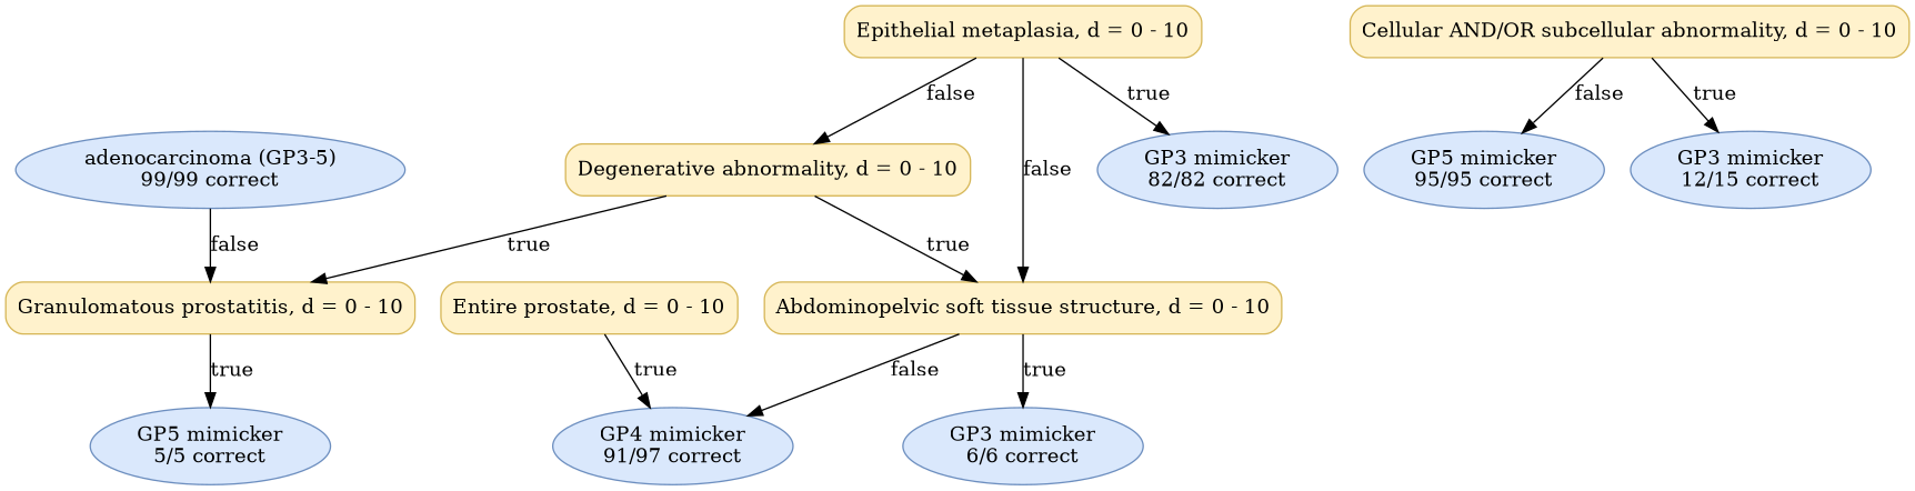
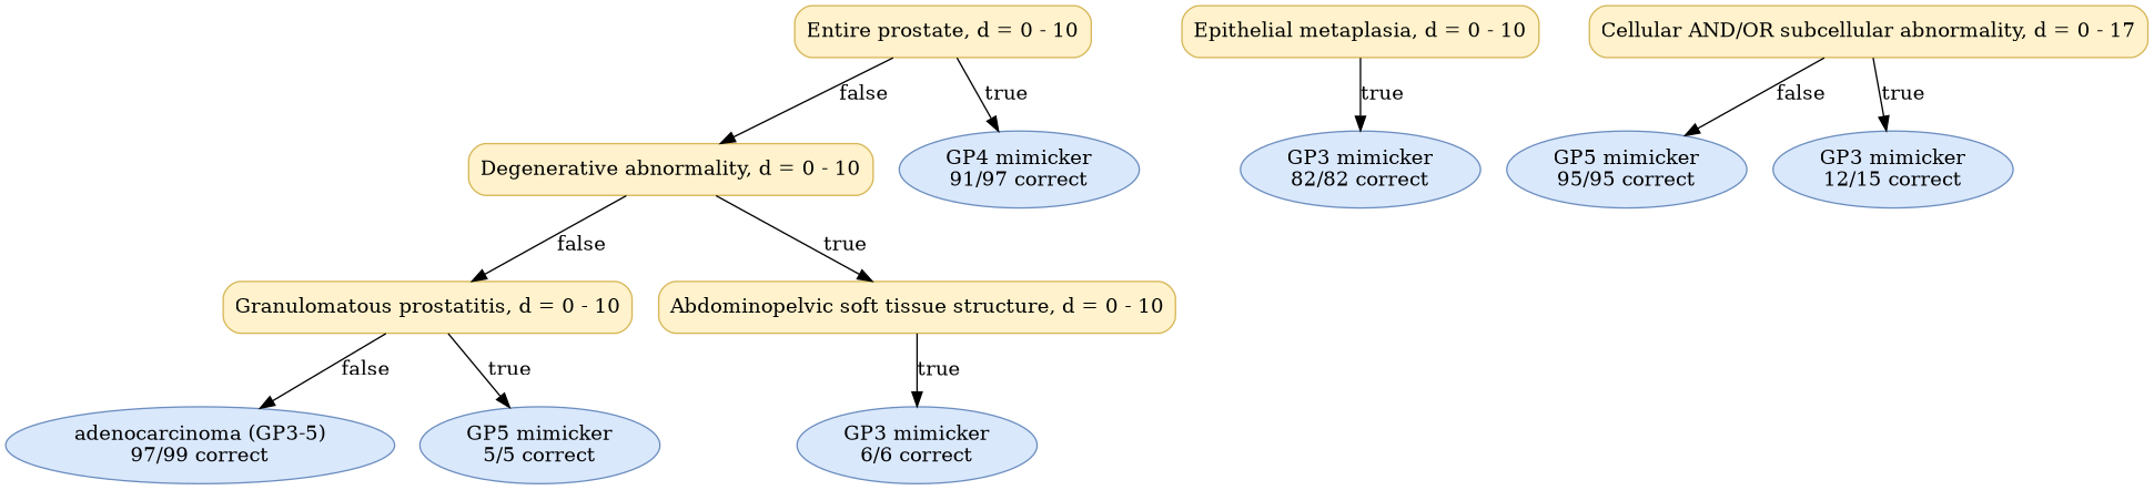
  digraph {
    fontname="Times-Roman"
    node [color="#6C8EBF" fillcolor="#DAE8FC" fontname="Times-Roman" shape=ellipse style="rounded,filled"]
    n1 [color="#D6B656" fillcolor="#FFF2CC" label="Entire prostate, d = 0 - 10" shape=box]
    n2 [color="#D6B656" fillcolor="#FFF2CC" label="Degenerative abnormality, d = 0 - 10" shape=box]
    n3 [label=<GP4 mimicker<br/>91/97 correct>]
    n4 [color="#D6B656" fillcolor="#FFF2CC" label="Granulomatous prostatitis, d = 0 - 10" shape=box]
    n5 [color="#D6B656" fillcolor="#FFF2CC" label="Abdominopelvic soft tissue structure, d = 0 - 10" shape=box]
    n6 [color="#D6B656" fillcolor="#FFF2CC" label="Epithelial metaplasia, d = 0 - 10" shape=box]
    n7 [label=<GP3 mimicker<br/>82/82 correct>]
-   n8 [label=<adenocarcinoma (GP3-5)<br/>99/99 correct>]
+   n8 [label=<adenocarcinoma (GP3-5)<br/>97/99 correct>]
    n9 [label=<GP5 mimicker<br/>5/5 correct>]
-   n10 [color="#D6B656" fillcolor="#FFF2CC" label="Cellular AND/OR subcellular abnormality, d = 0 - 10" shape=box]
+   n10 [color="#D6B656" fillcolor="#FFF2CC" label="Cellular AND/OR subcellular abnormality, d = 0 - 17" shape=box]
    n11 [label=<GP5 mimicker<br/>95/95 correct>]
    n12 [label=<GP3 mimicker<br/>12/15 correct>]
    n13 [label=<GP3 mimicker<br/>6/6 correct>]
-   n6 -> n2 [label=false]
+   n1 -> n2 [label=false]
    n1 -> n3 [label=true]
-   n2 -> n4 [label=true]
+   n2 -> n4 [label=false]
    n2 -> n5 [label=true]
-   n8 -> n4 [label=false]
+   n4 -> n8 [label=false]
    n4 -> n9 [label=true]
-   n5 -> n3 [label=false]
    n5 -> n13 [label=true]
-   n6 -> n5 [label=false]
    n6 -> n7 [label=true]
    n10 -> n11 [label=false]
    n10 -> n12 [label=true]
  }
